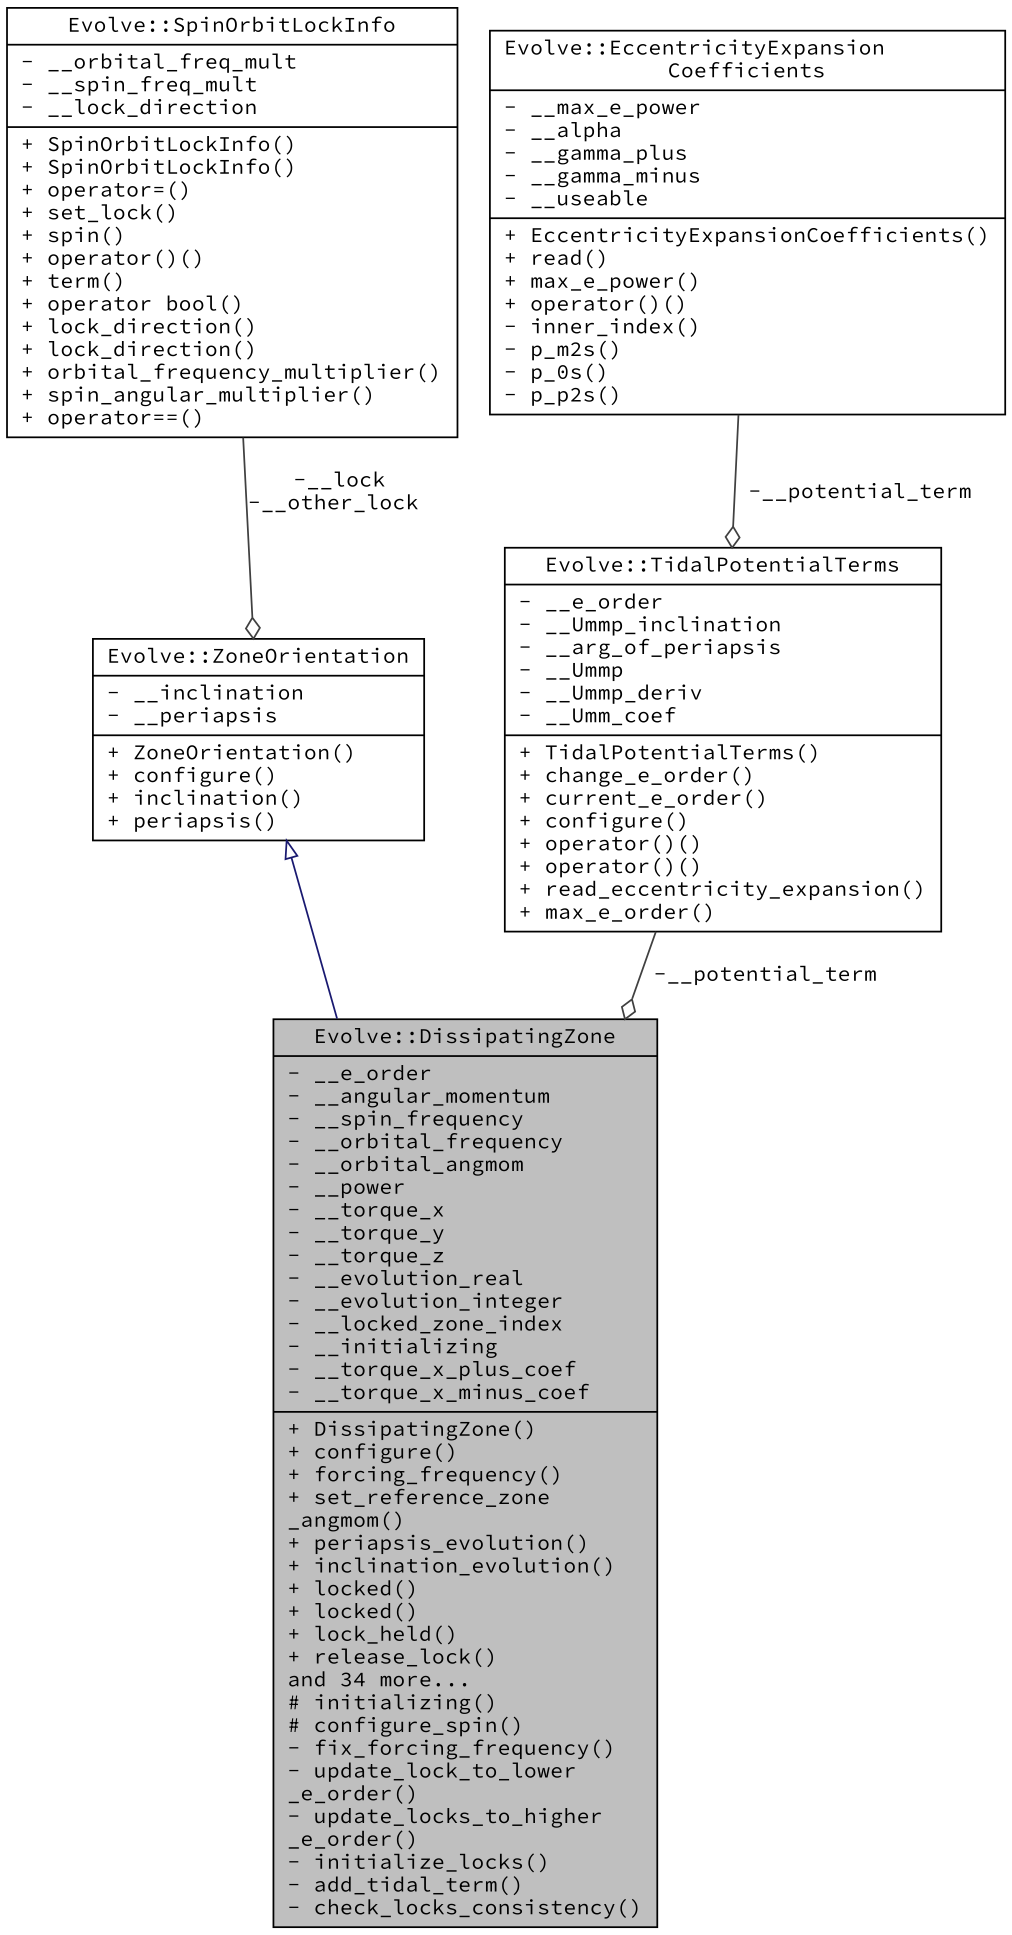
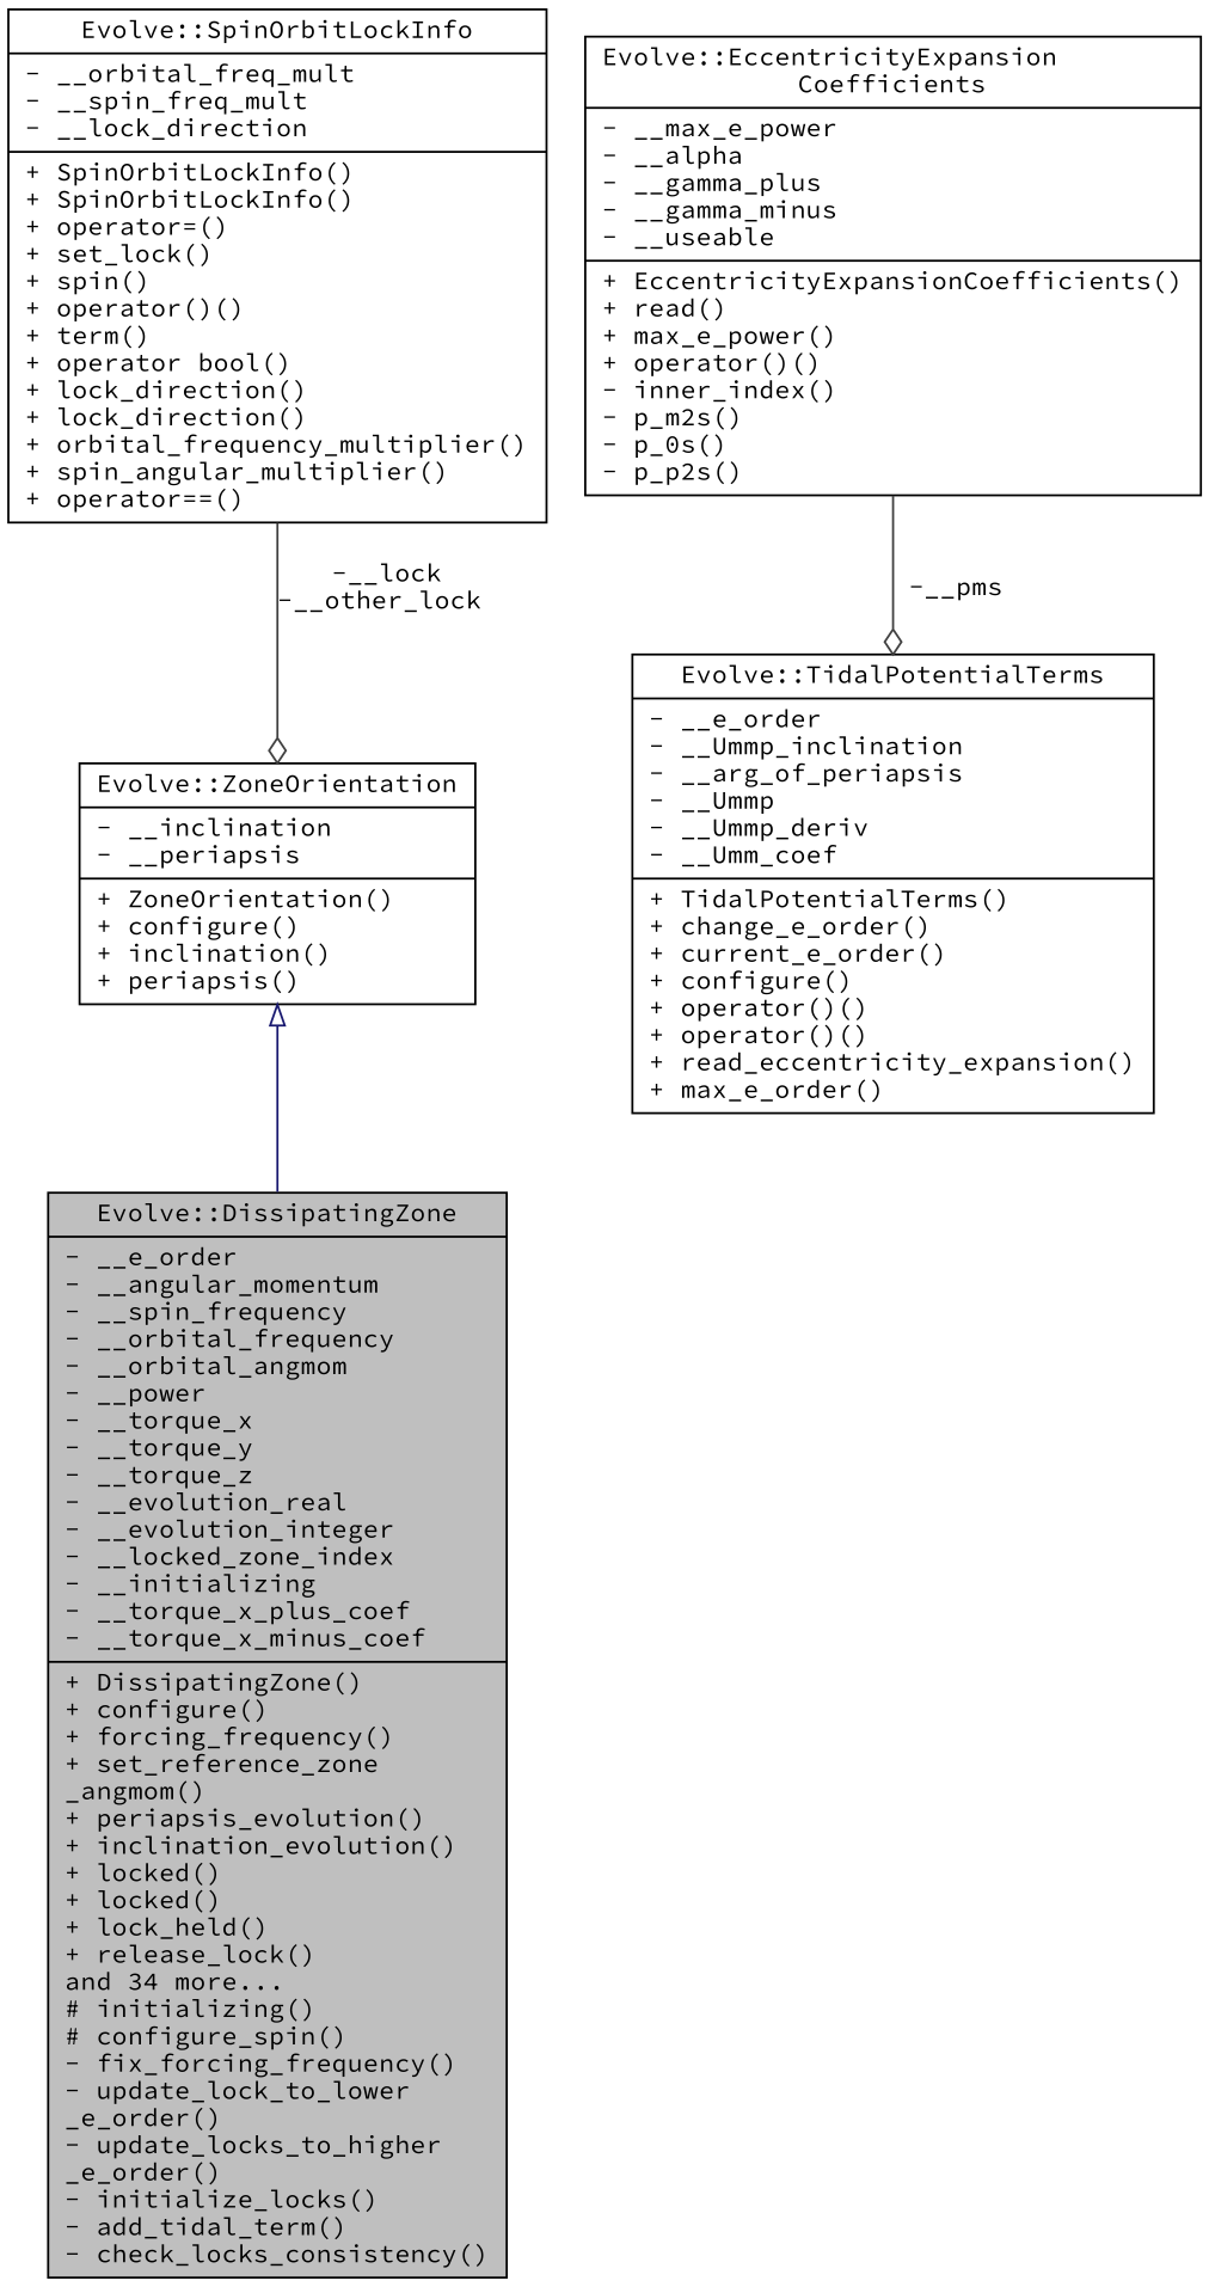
  digraph {
    fontname="Source Code Pro"
    node [color=black fillcolor=white fontname="Source Code Pro" fontsize=12 shape=record style=filled]
    edge [color=grey25 fontname="Source Code Pro" fontsize=12 labelfontname=Helvetica labelfontsize=12 style=solid arrowhead=odiamond]
    n1 [fillcolor=grey75 fontcolor=black height=0.2 label="{Evolve::DissipatingZone\n|- __e_order\l- __angular_momentum\l- __spin_frequency\l- __orbital_frequency\l- __orbital_angmom\l- __power\l- __torque_x\l- __torque_y\l- __torque_z\l- __evolution_real\l- __evolution_integer\l- __locked_zone_index\l- __initializing\l- __torque_x_plus_coef\l- __torque_x_minus_coef\l|+ DissipatingZone()\l+ configure()\l+ forcing_frequency()\l+ set_reference_zone\l_angmom()\l+ periapsis_evolution()\l+ inclination_evolution()\l+ locked()\l+ locked()\l+ lock_held()\l+ release_lock()\land 34 more...\l# initializing()\l# configure_spin()\l- fix_forcing_frequency()\l- update_lock_to_lower\l_e_order()\l- update_locks_to_higher\l_e_order()\l- initialize_locks()\l- add_tidal_term()\l- check_locks_consistency()\l}" width=0.4]
    n2 [height=0.2 label="{Evolve::ZoneOrientation\n|- __inclination\l- __periapsis\l|+ ZoneOrientation()\l+ configure()\l+ inclination()\l+ periapsis()\l}" width=0.4]
    n3 [height=0.2 label="{Evolve::SpinOrbitLockInfo\n|- __orbital_freq_mult\l- __spin_freq_mult\l- __lock_direction\l|+ SpinOrbitLockInfo()\l+ SpinOrbitLockInfo()\l+ operator=()\l+ set_lock()\l+ spin()\l+ operator()()\l+ term()\l+ operator bool()\l+ lock_direction()\l+ lock_direction()\l+ orbital_frequency_multiplier()\l+ spin_angular_multiplier()\l+ operator==()\l}" width=0.4]
    n4 [height=0.2 label="{Evolve::TidalPotentialTerms\n|- __e_order\l- __Ummp_inclination\l- __arg_of_periapsis\l- __Ummp\l- __Ummp_deriv\l- __Umm_coef\l|+ TidalPotentialTerms()\l+ change_e_order()\l+ current_e_order()\l+ configure()\l+ operator()()\l+ operator()()\l+ read_eccentricity_expansion()\l+ max_e_order()\l}" width=0.4]
    n5 [height=0.2 label="{Evolve::EccentricityExpansion\lCoefficients\n|- __max_e_power\l- __alpha\l- __gamma_plus\l- __gamma_minus\l- __useable\l|+ EccentricityExpansionCoefficients()\l+ read()\l+ max_e_power()\l+ operator()()\l- inner_index()\l- p_m2s()\l- p_0s()\l- p_p2s()\l}" width=0.4]
    n2 -> n1 [arrowtail=onormal color=midnightblue dir=back arrowhead=""]
    n3 -> n2 [label=" -__lock\n-__other_lock"]
-   n4 -> n1 [label=" -__potential_term"]
-   n5 -> n4 [label=" -__potential_term"]
+   n5 -> n4 [label=" -__pms"]
  }
